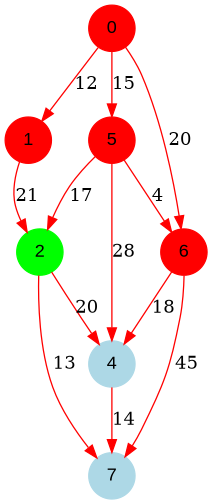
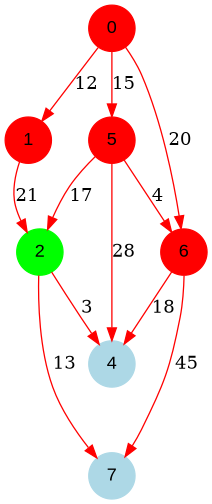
  digraph {
    rankdir=TB
    node [color=red fontname=Arial shape=circle style=filled]
    edge [color=red]
    0
    1
    5
    6
    2 [color=green]
    4 [color=lightblue]
    7 [color=lightblue]
    0 -> 1 [label=12]
    0 -> 5 [label=15]
    0 -> 6 [label=20]
    1 -> 2 [label=21]
    5 -> 6 [label=4]
    5 -> 2 [label=17]
    5 -> 4 [label=28]
    6 -> 4 [label=18]
    6 -> 7 [label=45]
-   2 -> 4 [label=20]
+   2 -> 4 [label=3]
    2 -> 7 [label=13]
-   4 -> 7 [label=14]
  }
